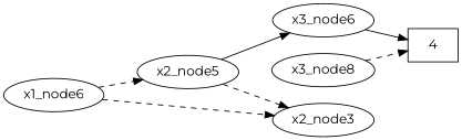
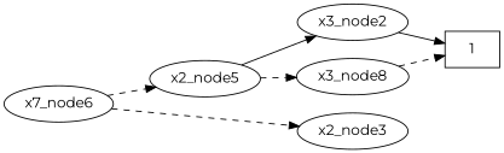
  digraph {
    fontname=Montserrat
    rankdir=LR
    node [fontname=Montserrat]
    edge [fontname=Montserrat style=dashed]
-   1 [shape=box label=4]
-   x3_node2 [label=x3_node6]
+   1 [shape=box]
+   x3_node2
    n3 [label=x3_node8]
    x2_node5
-   x1_node6
+   x1_node6 [label=x7_node6]
    x2_node3
    x3_node2 -> 1 [style=""]
    n3 -> 1
    x2_node5 -> x3_node2 [style=""]
-   x2_node5 -> x2_node3
+   x2_node5 -> n3
    x1_node6 -> x2_node5
    x1_node6 -> x2_node3
  }
